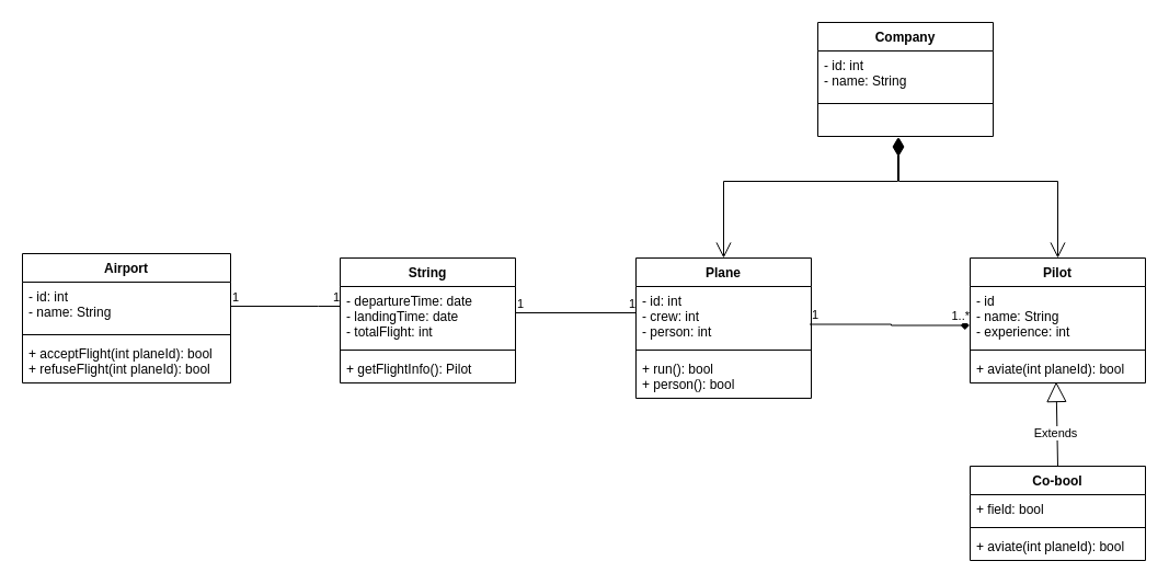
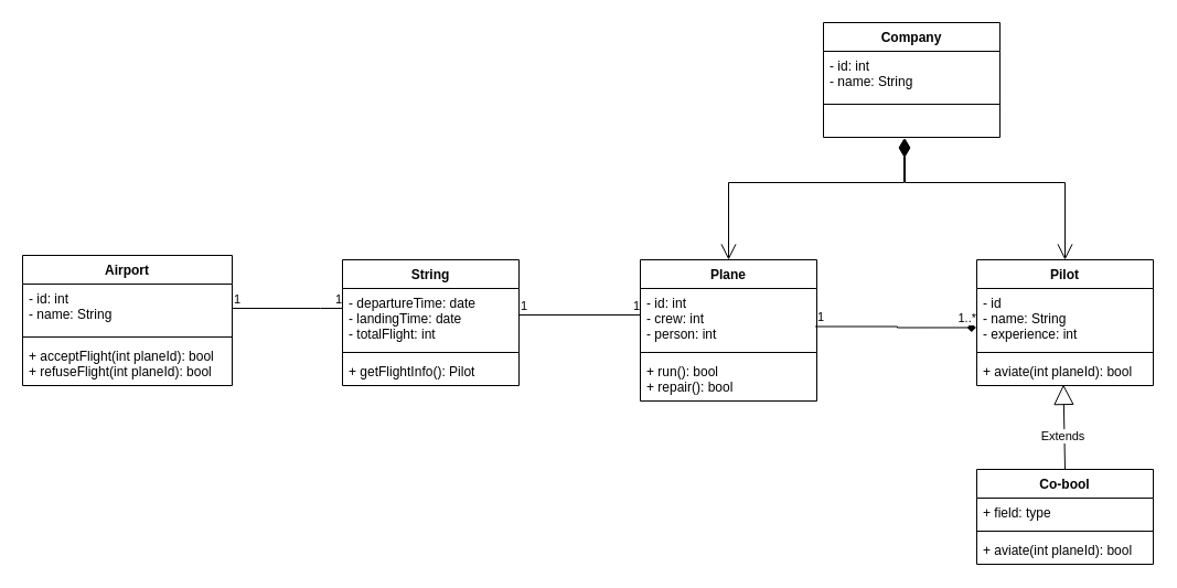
  <mxCell id="0" />
  <mxCell id="1" parent="0" />
  <mxCell id="2" value="Company" style="swimlane;fontStyle=1;align=center;verticalAlign=top;childLayout=stackLayout;horizontal=1;startSize=26;horizontalStack=0;resizeParent=1;resizeParentMax=0;resizeLast=0;collapsible=1;marginBottom=0;" vertex="1" parent="1"><mxGeometry x="746" y="20" width="160" height="104" as="geometry" /></mxCell>
  <mxCell id="3" value="- id: int&#10;- name: String" style="text;strokeColor=none;fillColor=none;align=left;verticalAlign=top;spacingLeft=4;spacingRight=4;overflow=hidden;rotatable=0;points=[[0,0.5],[1,0.5]];portConstraint=eastwest;" vertex="1" parent="2"><mxGeometry y="26" width="160" height="44" as="geometry" /></mxCell>
  <mxCell id="4" value="" style="line;strokeWidth=1;fillColor=none;align=left;verticalAlign=middle;spacingTop=-1;spacingLeft=3;spacingRight=3;rotatable=0;labelPosition=right;points=[];portConstraint=eastwest;" vertex="1" parent="2"><mxGeometry y="70" width="160" height="8" as="geometry" /></mxCell>
  <mxCell id="5" value="&#10;&#10;" style="text;strokeColor=none;fillColor=none;align=left;verticalAlign=top;spacingLeft=4;spacingRight=4;overflow=hidden;rotatable=0;points=[[0,0.5],[1,0.5]];portConstraint=eastwest;" vertex="1" parent="2"><mxGeometry y="78" width="160" height="26" as="geometry" /></mxCell>
  <mxCell id="6" value="" style="endArrow=open;html=1;endSize=12;startArrow=diamondThin;startSize=14;startFill=1;edgeStyle=orthogonalEdgeStyle;align=left;verticalAlign=bottom;rounded=0;entryX=0.5;entryY=0;entryDx=0;entryDy=0;entryPerimeter=0;" edge="1" parent="1" target="7"><mxGeometry x="-0.833" y="11" relative="1" as="geometry"><mxPoint x="819" y="125" as="sourcePoint" /><mxPoint x="690" y="215" as="targetPoint" /><Array as="points"><mxPoint x="819" y="165" /><mxPoint x="660" y="165" /></Array><mxPoint as="offset" /></mxGeometry></mxCell>
  <mxCell id="7" value="Plane" style="swimlane;fontStyle=1;align=center;verticalAlign=top;childLayout=stackLayout;horizontal=1;startSize=26;horizontalStack=0;resizeParent=1;resizeParentMax=0;resizeLast=0;collapsible=1;marginBottom=0;" vertex="1" parent="1"><mxGeometry x="580" y="235" width="160" height="128" as="geometry" /></mxCell>
  <mxCell id="8" value="- id: int&#10;- crew: int&#10;- person: int" style="text;strokeColor=none;fillColor=none;align=left;verticalAlign=top;spacingLeft=4;spacingRight=4;overflow=hidden;rotatable=0;points=[[0,0.5],[1,0.5]];portConstraint=eastwest;" vertex="1" parent="7"><mxGeometry y="26" width="160" height="54" as="geometry" /></mxCell>
  <mxCell id="9" value="" style="line;strokeWidth=1;fillColor=none;align=left;verticalAlign=middle;spacingTop=-1;spacingLeft=3;spacingRight=3;rotatable=0;labelPosition=right;points=[];portConstraint=eastwest;" vertex="1" parent="7"><mxGeometry y="80" width="160" height="8" as="geometry" /></mxCell>
- <mxCell id="10" value="+ run(): bool&#10;+ person(): bool" style="text;strokeColor=none;fillColor=none;align=left;verticalAlign=top;spacingLeft=4;spacingRight=4;overflow=hidden;rotatable=0;points=[[0,0.5],[1,0.5]];portConstraint=eastwest;" vertex="1" parent="7"><mxGeometry y="88" width="160" height="40" as="geometry" /></mxCell>
+ <mxCell id="10" value="+ run(): bool&#10;+ repair(): bool" style="text;strokeColor=none;fillColor=none;align=left;verticalAlign=top;spacingLeft=4;spacingRight=4;overflow=hidden;rotatable=0;points=[[0,0.5],[1,0.5]];portConstraint=eastwest;" vertex="1" parent="7"><mxGeometry y="88" width="160" height="40" as="geometry" /></mxCell>
  <mxCell id="11" value="Pilot" style="swimlane;fontStyle=1;align=center;verticalAlign=top;childLayout=stackLayout;horizontal=1;startSize=26;horizontalStack=0;resizeParent=1;resizeParentMax=0;resizeLast=0;collapsible=1;marginBottom=0;" vertex="1" parent="1"><mxGeometry x="885" y="235" width="160" height="114" as="geometry" /></mxCell>
  <mxCell id="12" value="- id&#10;- name: String&#10;- experience: int" style="text;strokeColor=none;fillColor=none;align=left;verticalAlign=top;spacingLeft=4;spacingRight=4;overflow=hidden;rotatable=0;points=[[0,0.5],[1,0.5]];portConstraint=eastwest;" vertex="1" parent="11"><mxGeometry y="26" width="160" height="54" as="geometry" /></mxCell>
  <mxCell id="13" value="" style="line;strokeWidth=1;fillColor=none;align=left;verticalAlign=middle;spacingTop=-1;spacingLeft=3;spacingRight=3;rotatable=0;labelPosition=right;points=[];portConstraint=eastwest;" vertex="1" parent="11"><mxGeometry y="80" width="160" height="8" as="geometry" /></mxCell>
  <mxCell id="14" value="+ aviate(int planeId): bool" style="text;strokeColor=none;fillColor=none;align=left;verticalAlign=top;spacingLeft=4;spacingRight=4;overflow=hidden;rotatable=0;points=[[0,0.5],[1,0.5]];portConstraint=eastwest;" vertex="1" parent="11"><mxGeometry y="88" width="160" height="26" as="geometry" /></mxCell>
  <mxCell id="15" value="" style="endArrow=open;html=1;endSize=12;startArrow=diamondThin;startSize=14;startFill=1;edgeStyle=orthogonalEdgeStyle;align=left;verticalAlign=bottom;rounded=0;entryX=0.5;entryY=0;entryDx=0;entryDy=0;" edge="1" parent="1" target="11"><mxGeometry x="-1" y="-333" relative="1" as="geometry"><mxPoint x="820" y="125" as="sourcePoint" /><mxPoint x="980" y="115" as="targetPoint" /><Array as="points"><mxPoint x="820" y="165" /><mxPoint x="965" y="165" /></Array><mxPoint x="113" y="-250" as="offset" /></mxGeometry></mxCell>
  <mxCell id="16" value="Co-bool" style="swimlane;fontStyle=1;align=center;verticalAlign=top;childLayout=stackLayout;horizontal=1;startSize=26;horizontalStack=0;resizeParent=1;resizeParentMax=0;resizeLast=0;collapsible=1;marginBottom=0;" vertex="1" parent="1"><mxGeometry x="885" y="425" width="160" height="86" as="geometry" /></mxCell>
- <mxCell id="17" value="+ field: bool" style="text;strokeColor=none;fillColor=none;align=left;verticalAlign=top;spacingLeft=4;spacingRight=4;overflow=hidden;rotatable=0;points=[[0,0.5],[1,0.5]];portConstraint=eastwest;" vertex="1" parent="16"><mxGeometry y="26" width="160" height="26" as="geometry" /></mxCell>
+ <mxCell id="17" value="+ field: type" style="text;strokeColor=none;fillColor=none;align=left;verticalAlign=top;spacingLeft=4;spacingRight=4;overflow=hidden;rotatable=0;points=[[0,0.5],[1,0.5]];portConstraint=eastwest;" vertex="1" parent="16"><mxGeometry y="26" width="160" height="26" as="geometry" /></mxCell>
  <mxCell id="18" value="" style="line;strokeWidth=1;fillColor=none;align=left;verticalAlign=middle;spacingTop=-1;spacingLeft=3;spacingRight=3;rotatable=0;labelPosition=right;points=[];portConstraint=eastwest;" vertex="1" parent="16"><mxGeometry y="52" width="160" height="8" as="geometry" /></mxCell>
  <mxCell id="19" value="+ aviate(int planeId): bool" style="text;strokeColor=none;fillColor=none;align=left;verticalAlign=top;spacingLeft=4;spacingRight=4;overflow=hidden;rotatable=0;points=[[0,0.5],[1,0.5]];portConstraint=eastwest;" vertex="1" parent="16"><mxGeometry y="60" width="160" height="26" as="geometry" /></mxCell>
  <mxCell id="20" value="Extends" style="endArrow=block;endSize=16;endFill=0;html=1;rounded=0;exitX=0.5;exitY=0;exitDx=0;exitDy=0;entryX=0.491;entryY=0.962;entryDx=0;entryDy=0;entryPerimeter=0;" edge="1" parent="1" source="16" target="14"><mxGeometry x="-0.22" y="1" width="160" relative="1" as="geometry"><mxPoint x="1030" y="365" as="sourcePoint" /><mxPoint x="1190" y="365" as="targetPoint" /><mxPoint as="offset" /></mxGeometry></mxCell>
  <mxCell id="21" value="" style="endArrow=diamond;html=1;edgeStyle=orthogonalEdgeStyle;rounded=0;exitX=0.991;exitY=0.639;exitDx=0;exitDy=0;exitPerimeter=0;entryX=-0.003;entryY=0.657;entryDx=0;entryDy=0;entryPerimeter=0;" edge="1" parent="1" source="8" target="12"><mxGeometry relative="1" as="geometry"><mxPoint x="750" y="298.5" as="sourcePoint" /><mxPoint x="910" y="298.5" as="targetPoint" /><Array as="points"><mxPoint x="813" y="296" /><mxPoint x="813" y="297" /></Array></mxGeometry></mxCell>
  <mxCell id="22" value="1" style="edgeLabel;resizable=0;html=1;align=left;verticalAlign=bottom;" connectable="0" vertex="1" parent="21"><mxGeometry x="-1" relative="1" as="geometry"><mxPoint y="-1" as="offset" /></mxGeometry></mxCell>
  <mxCell id="23" value="1..*" style="edgeLabel;resizable=0;html=1;align=right;verticalAlign=bottom;" connectable="0" vertex="1" parent="21"><mxGeometry x="1" relative="1" as="geometry" /></mxCell>
  <mxCell id="24" value="Airport" style="swimlane;fontStyle=1;align=center;verticalAlign=top;childLayout=stackLayout;horizontal=1;startSize=26;horizontalStack=0;resizeParent=1;resizeParentMax=0;resizeLast=0;collapsible=1;marginBottom=0;" vertex="1" parent="1"><mxGeometry x="20" y="231" width="190" height="118" as="geometry" /></mxCell>
  <mxCell id="25" value="- id: int&#10;- name: String" style="text;strokeColor=none;fillColor=none;align=left;verticalAlign=top;spacingLeft=4;spacingRight=4;overflow=hidden;rotatable=0;points=[[0,0.5],[1,0.5]];portConstraint=eastwest;" vertex="1" parent="24"><mxGeometry y="26" width="190" height="44" as="geometry" /></mxCell>
  <mxCell id="26" value="" style="line;strokeWidth=1;fillColor=none;align=left;verticalAlign=middle;spacingTop=-1;spacingLeft=3;spacingRight=3;rotatable=0;labelPosition=right;points=[];portConstraint=eastwest;" vertex="1" parent="24"><mxGeometry y="70" width="190" height="8" as="geometry" /></mxCell>
  <mxCell id="27" value="+ acceptFlight(int planeId): bool&#10;+ refuseFlight(int planeId): bool" style="text;strokeColor=none;fillColor=none;align=left;verticalAlign=top;spacingLeft=4;spacingRight=4;overflow=hidden;rotatable=0;points=[[0,0.5],[1,0.5]];portConstraint=eastwest;" vertex="1" parent="24"><mxGeometry y="78" width="190" height="40" as="geometry" /></mxCell>
  <mxCell id="28" value="String" style="swimlane;fontStyle=1;align=center;verticalAlign=top;childLayout=stackLayout;horizontal=1;startSize=26;horizontalStack=0;resizeParent=1;resizeParentMax=0;resizeLast=0;collapsible=1;marginBottom=0;" vertex="1" parent="1"><mxGeometry x="310" y="235" width="160" height="114" as="geometry" /></mxCell>
  <mxCell id="29" value="- departureTime: date&#10;- landingTime: date&#10;- totalFlight: int" style="text;strokeColor=none;fillColor=none;align=left;verticalAlign=top;spacingLeft=4;spacingRight=4;overflow=hidden;rotatable=0;points=[[0,0.5],[1,0.5]];portConstraint=eastwest;" vertex="1" parent="28"><mxGeometry y="26" width="160" height="54" as="geometry" /></mxCell>
  <mxCell id="30" value="" style="line;strokeWidth=1;fillColor=none;align=left;verticalAlign=middle;spacingTop=-1;spacingLeft=3;spacingRight=3;rotatable=0;labelPosition=right;points=[];portConstraint=eastwest;" vertex="1" parent="28"><mxGeometry y="80" width="160" height="8" as="geometry" /></mxCell>
  <mxCell id="31" value="+ getFlightInfo(): Pilot" style="text;strokeColor=none;fillColor=none;align=left;verticalAlign=top;spacingLeft=4;spacingRight=4;overflow=hidden;rotatable=0;points=[[0,0.5],[1,0.5]];portConstraint=eastwest;" vertex="1" parent="28"><mxGeometry y="88" width="160" height="26" as="geometry" /></mxCell>
  <mxCell id="32" value="" style="endArrow=none;html=1;edgeStyle=orthogonalEdgeStyle;rounded=0;exitX=1;exitY=0.5;exitDx=0;exitDy=0;" edge="1" parent="1" source="29" target="8"><mxGeometry relative="1" as="geometry"><mxPoint x="410" y="345" as="sourcePoint" /><mxPoint x="570" y="345" as="targetPoint" /><Array as="points"><mxPoint x="470" y="285" /></Array></mxGeometry></mxCell>
  <mxCell id="33" value="1" style="edgeLabel;resizable=0;html=1;align=left;verticalAlign=bottom;" connectable="0" vertex="1" parent="32"><mxGeometry x="-1" relative="1" as="geometry"><mxPoint y="-3" as="offset" /></mxGeometry></mxCell>
  <mxCell id="34" value="1" style="edgeLabel;resizable=0;html=1;align=right;verticalAlign=bottom;" connectable="0" vertex="1" parent="32"><mxGeometry x="1" relative="1" as="geometry" /></mxCell>
  <mxCell id="35" value="" style="endArrow=none;html=1;edgeStyle=orthogonalEdgeStyle;rounded=0;exitX=1;exitY=0.5;exitDx=0;exitDy=0;" edge="1" parent="1" source="25" target="29"><mxGeometry relative="1" as="geometry"><mxPoint x="210" y="405" as="sourcePoint" /><mxPoint x="370" y="405" as="targetPoint" /><Array as="points"><mxPoint x="290" y="279" /><mxPoint x="290" y="279" /></Array></mxGeometry></mxCell>
  <mxCell id="36" value="1" style="edgeLabel;resizable=0;html=1;align=left;verticalAlign=bottom;" connectable="0" vertex="1" parent="35"><mxGeometry x="-1" relative="1" as="geometry" /></mxCell>
  <mxCell id="37" value="1" style="edgeLabel;resizable=0;html=1;align=right;verticalAlign=bottom;" connectable="0" vertex="1" parent="35"><mxGeometry x="1" relative="1" as="geometry" /></mxCell>
